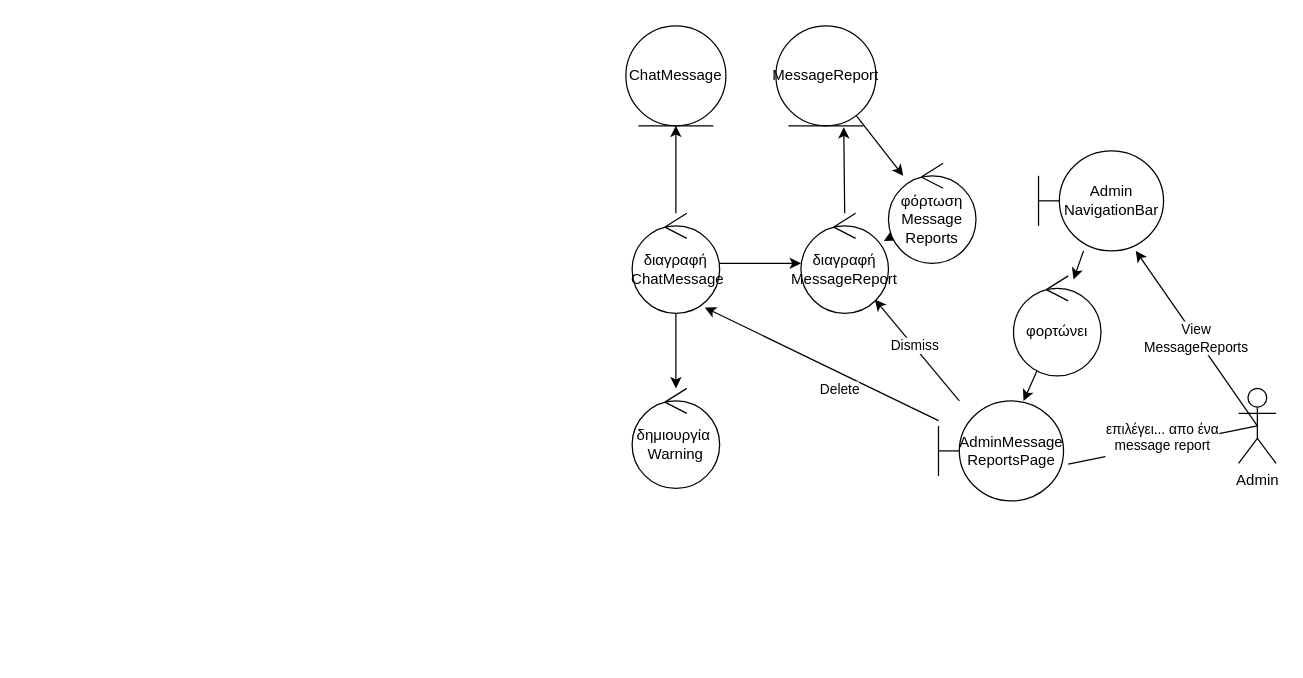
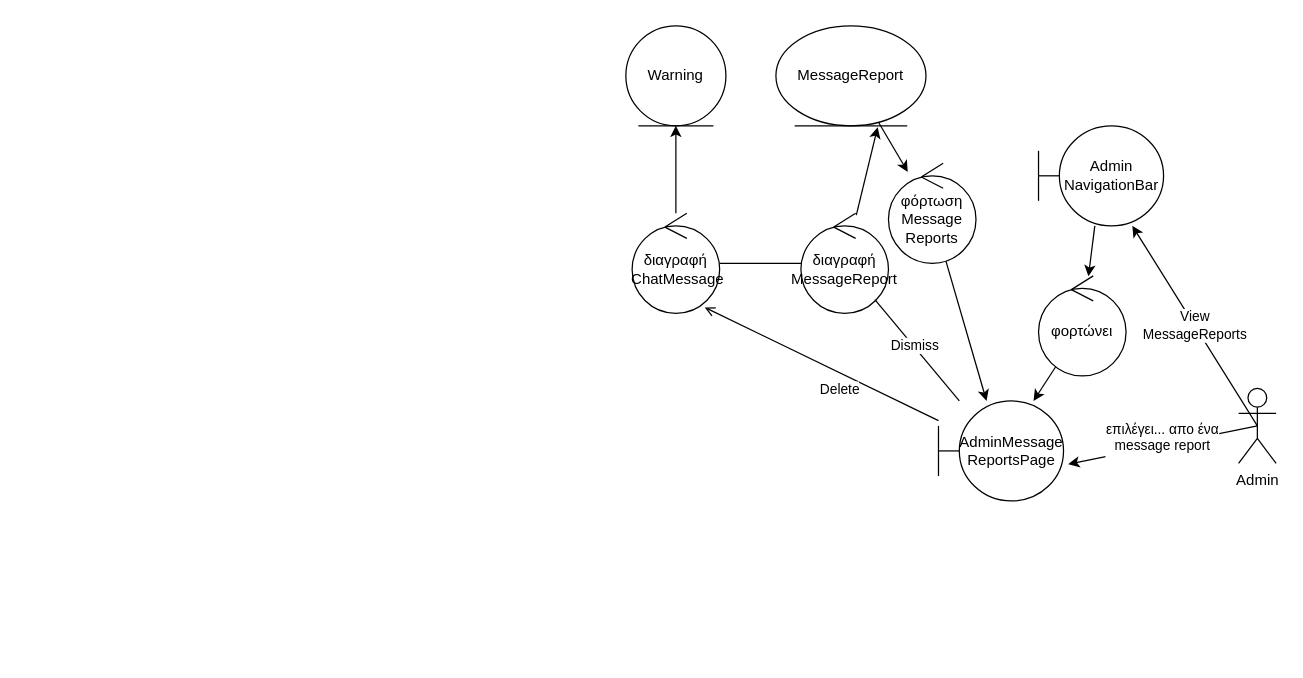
  <mxCell id="0" />
  <mxCell id="1" parent="0" />
  <mxCell id="2" style="edgeStyle=none;rounded=0;orthogonalLoop=1;jettySize=auto;html=1;entryX=-0.03;entryY=0.508;entryDx=0;entryDy=0;entryPerimeter=0;" parent="1" edge="1"><mxGeometry relative="1" as="geometry"><mxPoint x="207" y="270.64" as="targetPoint" /><Array as="points"><mxPoint x="20" y="520" /><mxPoint x="20" y="270" /></Array></mxGeometry></mxCell>
  <mxCell id="3" value="" style="edgeStyle=none;rounded=0;orthogonalLoop=1;jettySize=auto;html=1;" parent="1" source="4" target="13" edge="1"><mxGeometry relative="1" as="geometry" /></mxCell>
- <mxCell id="4" value="MessageReport" style="ellipse;shape=umlEntity;whiteSpace=wrap;html=1;" parent="1" vertex="1"><mxGeometry x="620" y="20" width="80" height="80" as="geometry" /></mxCell>
- <mxCell id="5" value="ChatMessage" style="ellipse;shape=umlEntity;whiteSpace=wrap;html=1;" parent="1" vertex="1"><mxGeometry x="500" y="20" width="80" height="80" as="geometry" /></mxCell>
+ <mxCell id="4" value="MessageReport" style="ellipse;shape=umlEntity;whiteSpace=wrap;html=1;" parent="1" vertex="1"><mxGeometry x="620" y="20" width="120" height="80" as="geometry" /></mxCell>
+ <mxCell id="5" value="Warning" style="ellipse;shape=umlEntity;whiteSpace=wrap;html=1;" parent="1" vertex="1"><mxGeometry x="500" y="20" width="80" height="80" as="geometry" /></mxCell>
  <mxCell id="6" style="rounded=0;orthogonalLoop=1;jettySize=auto;html=1;exitX=0.5;exitY=0.5;exitDx=0;exitDy=0;exitPerimeter=0;" edge="1" parent="1" source="8" target="25"><mxGeometry relative="1" as="geometry" /></mxCell>
  <mxCell id="7" value="View&lt;div&gt;MessageReports&lt;/div&gt;" style="edgeLabel;html=1;align=center;verticalAlign=middle;resizable=0;points=[];" vertex="1" connectable="0" parent="6"><mxGeometry x="0.009" relative="1" as="geometry"><mxPoint as="offset" /></mxGeometry></mxCell>
  <mxCell id="8" value="Admin" style="shape=umlActor;verticalLabelPosition=bottom;verticalAlign=top;html=1;outlineConnect=0;" parent="1" vertex="1"><mxGeometry x="990" y="310" width="30" height="60" as="geometry" /></mxCell>
  <mxCell id="9" value="AdminMessage&lt;div&gt;ReportsPage&lt;/div&gt;" style="shape=umlBoundary;whiteSpace=wrap;html=1;" parent="1" vertex="1"><mxGeometry x="750" y="320" width="100" height="80" as="geometry" /></mxCell>
- <mxCell id="10" style="edgeStyle=none;rounded=0;orthogonalLoop=1;jettySize=auto;html=1;exitX=0.5;exitY=0.5;exitDx=0;exitDy=0;exitPerimeter=0;entryX=1.038;entryY=0.632;entryDx=0;entryDy=0;entryPerimeter=0;endArrow=none;" parent="1" source="8" target="9" edge="1"><mxGeometry relative="1" as="geometry" /></mxCell>
+ <mxCell id="10" style="edgeStyle=none;rounded=0;orthogonalLoop=1;jettySize=auto;html=1;exitX=0.5;exitY=0.5;exitDx=0;exitDy=0;exitPerimeter=0;entryX=1.038;entryY=0.632;entryDx=0;entryDy=0;entryPerimeter=0;" parent="1" source="8" target="9" edge="1"><mxGeometry relative="1" as="geometry" /></mxCell>
  <mxCell id="11" value="επιλέγει... απο ένα&lt;div&gt;message report&lt;br&gt;&lt;div&gt;&lt;br&gt;&lt;/div&gt;&lt;/div&gt;" style="edgeLabel;html=1;align=center;verticalAlign=middle;resizable=0;points=[];" parent="10" vertex="1" connectable="0"><mxGeometry x="-0.003" relative="1" as="geometry"><mxPoint x="-1" as="offset" /></mxGeometry></mxCell>
- <mxCell id="12" value="" style="edgeStyle=none;rounded=0;orthogonalLoop=1;jettySize=auto;html=1;" parent="1" source="13" target="20" edge="1"><mxGeometry relative="1" as="geometry" /></mxCell>
+ <mxCell id="12" value="" style="edgeStyle=none;rounded=0;orthogonalLoop=1;jettySize=auto;html=1;" parent="1" source="13" target="9" edge="1"><mxGeometry relative="1" as="geometry" /></mxCell>
  <mxCell id="13" value="φόρτωση Message Reports" style="ellipse;shape=umlControl;whiteSpace=wrap;html=1;" parent="1" vertex="1"><mxGeometry x="710" y="130" width="70" height="80" as="geometry" /></mxCell>
  <mxCell id="14" value="" style="edgeStyle=none;rounded=0;orthogonalLoop=1;jettySize=auto;html=1;" parent="1" source="16" target="5" edge="1"><mxGeometry relative="1" as="geometry" /></mxCell>
- <mxCell id="15" value="" style="edgeStyle=none;rounded=0;orthogonalLoop=1;jettySize=auto;html=1;" edge="1" parent="1" source="16" target="20"><mxGeometry relative="1" as="geometry" /></mxCell>
+ <mxCell id="15" value="" style="edgeStyle=none;rounded=0;orthogonalLoop=1;jettySize=auto;html=1;endArrow=none;" edge="1" parent="1" source="16" target="20"><mxGeometry relative="1" as="geometry" /></mxCell>
  <mxCell id="16" value="διαγραφή&lt;div&gt;&amp;nbsp;ChatMessage&lt;/div&gt;" style="ellipse;shape=umlControl;whiteSpace=wrap;html=1;" parent="1" vertex="1"><mxGeometry x="505" y="170" width="70" height="80" as="geometry" /></mxCell>
- <mxCell id="17" style="edgeStyle=none;rounded=0;orthogonalLoop=1;jettySize=auto;html=1;entryX=0.83;entryY=0.941;entryDx=0;entryDy=0;entryPerimeter=0;" parent="1" source="9" target="16" edge="1"><mxGeometry relative="1" as="geometry"><mxPoint x="638.421" y="323.975" as="sourcePoint" /></mxGeometry></mxCell>
+ <mxCell id="17" style="edgeStyle=none;rounded=0;orthogonalLoop=1;jettySize=auto;html=1;entryX=0.83;entryY=0.941;entryDx=0;entryDy=0;entryPerimeter=0;endArrow=open;" parent="1" source="9" target="16" edge="1"><mxGeometry relative="1" as="geometry"><mxPoint x="638.421" y="323.975" as="sourcePoint" /></mxGeometry></mxCell>
  <mxCell id="18" value="Delete" style="edgeLabel;html=1;align=center;verticalAlign=middle;resizable=0;points=[];" parent="17" vertex="1" connectable="0"><mxGeometry x="0.061" y="2" relative="1" as="geometry"><mxPoint x="20" y="21" as="offset" /></mxGeometry></mxCell>
- <mxCell id="19" style="edgeStyle=none;rounded=0;orthogonalLoop=1;jettySize=auto;html=1;" edge="1" parent="1" source="16" target="28"><mxGeometry relative="1" as="geometry" /></mxCell>
  <mxCell id="20" value="διαγραφή&lt;div&gt;MessageReport&lt;/div&gt;" style="ellipse;shape=umlControl;whiteSpace=wrap;html=1;" parent="1" vertex="1"><mxGeometry x="640" y="170" width="70" height="80" as="geometry" /></mxCell>
- <mxCell id="21" value="" style="edgeStyle=none;rounded=0;orthogonalLoop=1;jettySize=auto;html=1;" parent="1" source="9" target="20" edge="1"><mxGeometry relative="1" as="geometry"><mxPoint x="667.791" y="310.127" as="sourcePoint" /></mxGeometry></mxCell>
+ <mxCell id="21" value="" style="edgeStyle=none;rounded=0;orthogonalLoop=1;jettySize=auto;html=1;endArrow=none;" parent="1" source="9" target="20" edge="1"><mxGeometry relative="1" as="geometry"><mxPoint x="667.791" y="310.127" as="sourcePoint" /></mxGeometry></mxCell>
  <mxCell id="22" value="Dismiss" style="edgeLabel;html=1;align=center;verticalAlign=middle;resizable=0;points=[];" parent="21" vertex="1" connectable="0"><mxGeometry x="0.073" y="-1" relative="1" as="geometry"><mxPoint as="offset" /></mxGeometry></mxCell>
  <mxCell id="23" style="edgeStyle=none;rounded=0;orthogonalLoop=1;jettySize=auto;html=1;entryX=0.678;entryY=1.014;entryDx=0;entryDy=0;entryPerimeter=0;" parent="1" source="20" target="4" edge="1"><mxGeometry relative="1" as="geometry" /></mxCell>
  <mxCell id="24" style="rounded=0;orthogonalLoop=1;jettySize=auto;html=1;" edge="1" parent="1" source="25" target="27"><mxGeometry relative="1" as="geometry" /></mxCell>
- <mxCell id="25" value="Admin&lt;div&gt;NavigationBar&lt;/div&gt;" style="shape=umlBoundary;whiteSpace=wrap;html=1;" vertex="1" parent="1"><mxGeometry x="830" y="120" width="100" height="80" as="geometry" /></mxCell>
+ <mxCell id="25" value="Admin&lt;div&gt;NavigationBar&lt;/div&gt;" style="shape=umlBoundary;whiteSpace=wrap;html=1;" vertex="1" parent="1"><mxGeometry x="830" y="100" width="100" height="80" as="geometry" /></mxCell>
  <mxCell id="26" value="" style="edgeStyle=none;rounded=0;orthogonalLoop=1;jettySize=auto;html=1;" edge="1" parent="1" source="27" target="9"><mxGeometry relative="1" as="geometry" /></mxCell>
- <mxCell id="27" value="φορτώνει" style="ellipse;shape=umlControl;whiteSpace=wrap;html=1;" vertex="1" parent="1"><mxGeometry x="810" y="220" width="70" height="80" as="geometry" /></mxCell>
- <mxCell id="28" value="δημιουργία&amp;nbsp;&lt;div&gt;Warning&lt;/div&gt;" style="ellipse;shape=umlControl;whiteSpace=wrap;html=1;" vertex="1" parent="1"><mxGeometry x="505" y="310" width="70" height="80" as="geometry" /></mxCell>
+ <mxCell id="27" value="φορτώνει" style="ellipse;shape=umlControl;whiteSpace=wrap;html=1;" vertex="1" parent="1"><mxGeometry x="830" y="220" width="70" height="80" as="geometry" /></mxCell>
